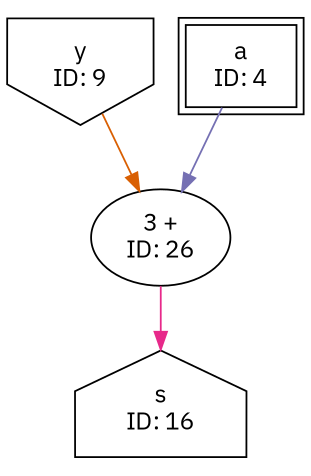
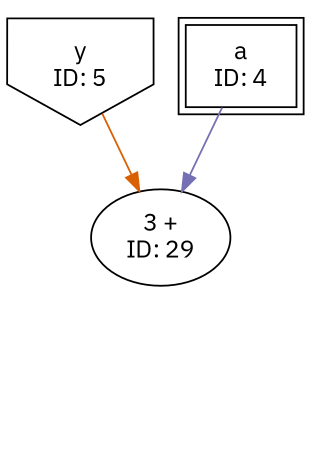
  digraph {
    fontname="IBM Plex Sans"
    node [fontname="IBM Plex Sans"]
    edge [fontname="IBM Plex Sans"]
-   n1 [label="3 +\nID: 26"]
-   n2 [label="s\nID: 16" shape=house]
-   n3 [label="y\nID: 9" shape=invhouse]
+   n1 [label="3 +\nID: 29"]
+   n3 [label="y\nID: 5" shape=invhouse]
    n4 [label="a\nID: 4" peripheries=2 shape=box]
-   n1 -> n2 [color="/dark28/4" photon_data="EDGE,SrcNode:26,SrcNodePort:result"]
    n3 -> n1 [color="/dark28/2" photon_data="EDGE,SrcNode:5,SrcNodePort:data"]
    n4 -> n1 [color="/dark28/3" photon_data="EDGE,SrcNode:6,SrcNodePort:a"]
  }
